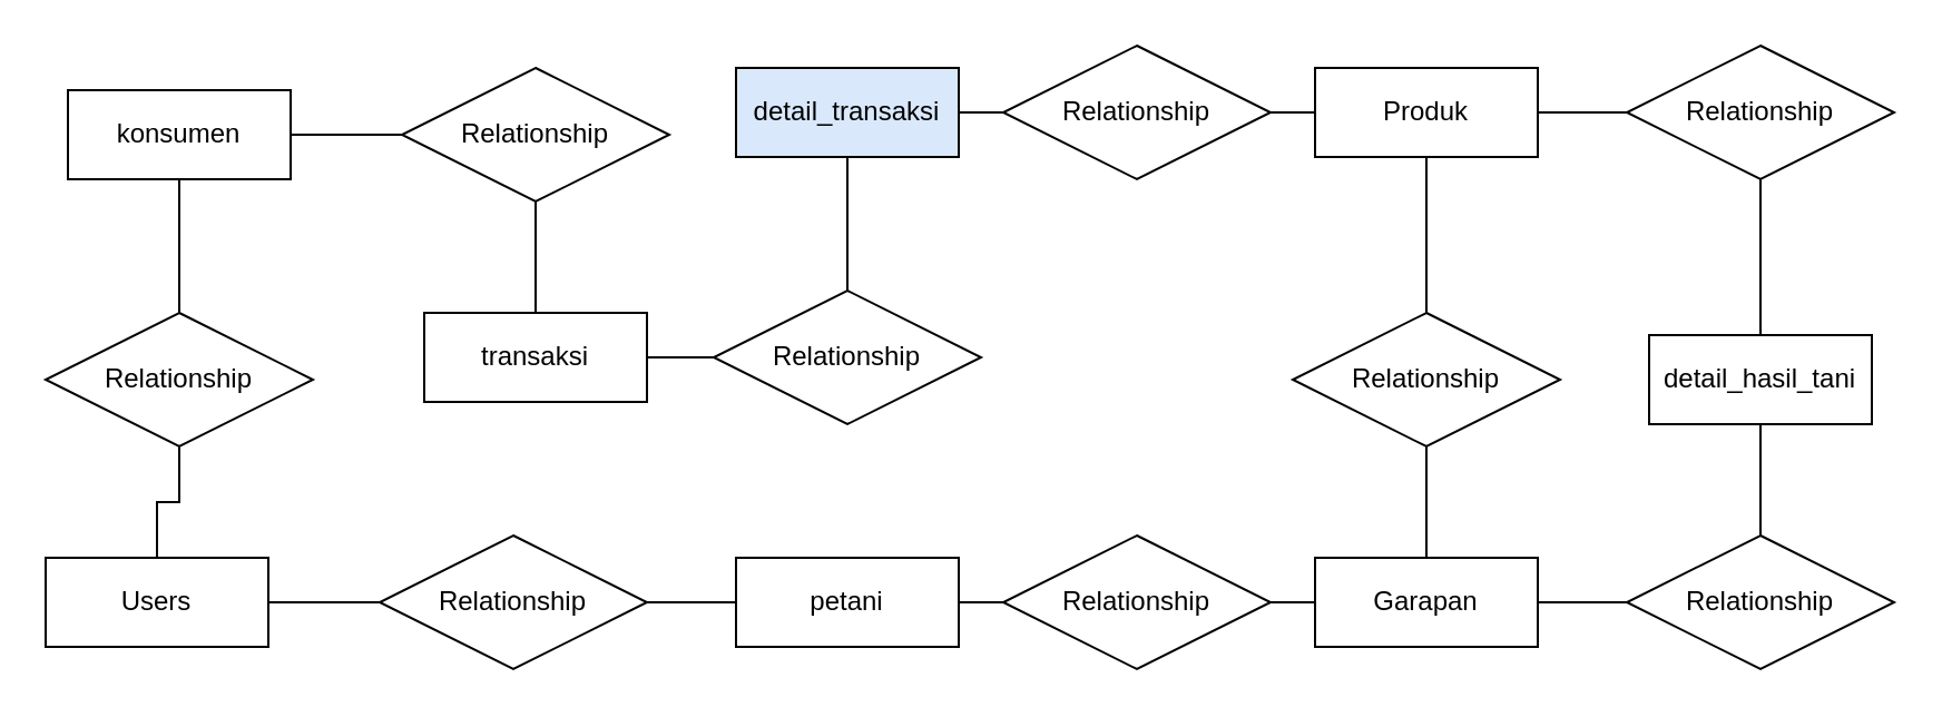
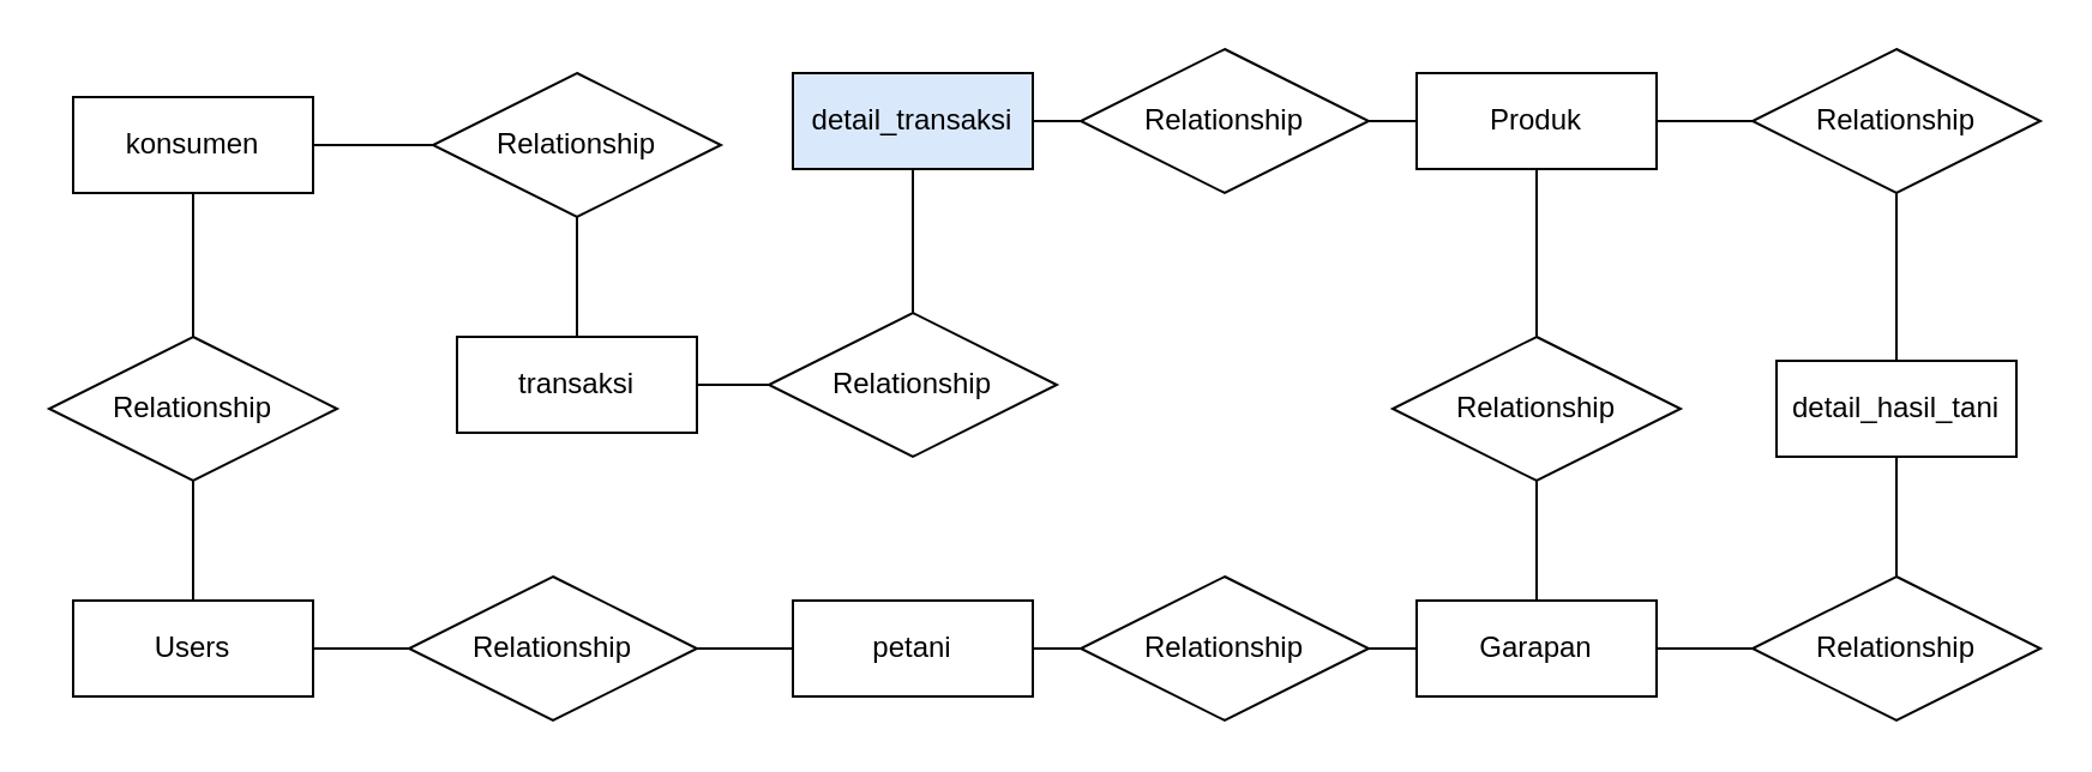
  <mxCell id="0" />
  <mxCell id="1" parent="0" />
  <mxCell id="2" style="edgeStyle=orthogonalEdgeStyle;rounded=0;orthogonalLoop=1;jettySize=auto;html=1;entryX=0;entryY=0.5;entryDx=0;entryDy=0;endArrow=none;endFill=0;" edge="1" parent="1" source="3" target="10"><mxGeometry relative="1" as="geometry" /></mxCell>
- <mxCell id="3" value="Users" style="whiteSpace=wrap;html=1;align=center;" vertex="1" parent="1"><mxGeometry x="20" y="250" width="100" height="40" as="geometry" /></mxCell>
+ <mxCell id="3" value="Users" style="whiteSpace=wrap;html=1;align=center;" vertex="1" parent="1"><mxGeometry x="30" y="250" width="100" height="40" as="geometry" /></mxCell>
  <mxCell id="4" style="edgeStyle=orthogonalEdgeStyle;rounded=0;orthogonalLoop=1;jettySize=auto;html=1;exitX=0.5;exitY=1;exitDx=0;exitDy=0;entryX=0.5;entryY=0;entryDx=0;entryDy=0;endArrow=none;endFill=0;" edge="1" parent="1" source="5" target="12"><mxGeometry relative="1" as="geometry" /></mxCell>
  <mxCell id="5" value="konsumen" style="whiteSpace=wrap;html=1;align=center;" vertex="1" parent="1"><mxGeometry x="30" y="40" width="100" height="40" as="geometry" /></mxCell>
  <mxCell id="6" style="edgeStyle=orthogonalEdgeStyle;rounded=0;orthogonalLoop=1;jettySize=auto;html=1;exitX=1;exitY=0.5;exitDx=0;exitDy=0;entryX=0;entryY=0.5;entryDx=0;entryDy=0;endArrow=none;endFill=0;" edge="1" parent="1" source="7" target="17"><mxGeometry relative="1" as="geometry" /></mxCell>
  <mxCell id="7" value="petani" style="whiteSpace=wrap;html=1;align=center;" vertex="1" parent="1"><mxGeometry x="330" y="250" width="100" height="40" as="geometry" /></mxCell>
  <mxCell id="8" style="edgeStyle=orthogonalEdgeStyle;rounded=0;orthogonalLoop=1;jettySize=auto;html=1;exitX=0.5;exitY=1;exitDx=0;exitDy=0;" edge="1" parent="1" source="5" target="5"><mxGeometry relative="1" as="geometry" /></mxCell>
  <mxCell id="9" style="edgeStyle=orthogonalEdgeStyle;rounded=0;orthogonalLoop=1;jettySize=auto;html=1;exitX=1;exitY=0.5;exitDx=0;exitDy=0;entryX=0;entryY=0.5;entryDx=0;entryDy=0;endArrow=none;endFill=0;" edge="1" parent="1" source="10" target="7"><mxGeometry relative="1" as="geometry" /></mxCell>
  <mxCell id="10" value="Relationship" style="shape=rhombus;perimeter=rhombusPerimeter;whiteSpace=wrap;html=1;align=center;" vertex="1" parent="1"><mxGeometry x="170" y="240" width="120" height="60" as="geometry" /></mxCell>
  <mxCell id="11" style="edgeStyle=orthogonalEdgeStyle;rounded=0;orthogonalLoop=1;jettySize=auto;html=1;exitX=0.5;exitY=1;exitDx=0;exitDy=0;entryX=0.5;entryY=0;entryDx=0;entryDy=0;endArrow=none;endFill=0;" edge="1" parent="1" source="12" target="3"><mxGeometry relative="1" as="geometry" /></mxCell>
  <mxCell id="12" value="Relationship" style="shape=rhombus;perimeter=rhombusPerimeter;whiteSpace=wrap;html=1;align=center;" vertex="1" parent="1"><mxGeometry x="20" y="140" width="120" height="60" as="geometry" /></mxCell>
  <mxCell id="13" style="edgeStyle=orthogonalEdgeStyle;rounded=0;orthogonalLoop=1;jettySize=auto;html=1;exitX=1;exitY=0.5;exitDx=0;exitDy=0;entryX=0;entryY=0.5;entryDx=0;entryDy=0;endArrow=none;endFill=0;" edge="1" parent="1" source="15" target="26"><mxGeometry relative="1" as="geometry" /></mxCell>
  <mxCell id="14" style="edgeStyle=orthogonalEdgeStyle;rounded=0;orthogonalLoop=1;jettySize=auto;html=1;exitX=0.5;exitY=0;exitDx=0;exitDy=0;entryX=0.5;entryY=1;entryDx=0;entryDy=0;endArrow=none;endFill=0;" edge="1" parent="1" source="15" target="28"><mxGeometry relative="1" as="geometry" /></mxCell>
  <mxCell id="15" value="Garapan" style="whiteSpace=wrap;html=1;align=center;" vertex="1" parent="1"><mxGeometry x="590" y="250" width="100" height="40" as="geometry" /></mxCell>
  <mxCell id="16" style="edgeStyle=orthogonalEdgeStyle;rounded=0;orthogonalLoop=1;jettySize=auto;html=1;exitX=1;exitY=0.5;exitDx=0;exitDy=0;entryX=0;entryY=0.5;entryDx=0;entryDy=0;endArrow=none;endFill=0;" edge="1" parent="1" source="17" target="15"><mxGeometry relative="1" as="geometry" /></mxCell>
  <mxCell id="17" value="Relationship" style="shape=rhombus;perimeter=rhombusPerimeter;whiteSpace=wrap;html=1;align=center;" vertex="1" parent="1"><mxGeometry x="450" y="240" width="120" height="60" as="geometry" /></mxCell>
  <mxCell id="18" value="Produk" style="whiteSpace=wrap;html=1;align=center;" vertex="1" parent="1"><mxGeometry x="590" y="30" width="100" height="40" as="geometry" /></mxCell>
  <mxCell id="19" style="edgeStyle=orthogonalEdgeStyle;rounded=0;orthogonalLoop=1;jettySize=auto;html=1;exitX=0.5;exitY=0;exitDx=0;exitDy=0;entryX=0.5;entryY=1;entryDx=0;entryDy=0;endArrow=none;endFill=0;" edge="1" parent="1" source="20" target="30"><mxGeometry relative="1" as="geometry" /></mxCell>
  <mxCell id="20" value="detail_hasil_tani" style="whiteSpace=wrap;html=1;align=center;" vertex="1" parent="1"><mxGeometry x="740" y="150" width="100" height="40" as="geometry" /></mxCell>
  <mxCell id="21" style="edgeStyle=orthogonalEdgeStyle;rounded=0;orthogonalLoop=1;jettySize=auto;html=1;exitX=1;exitY=0.5;exitDx=0;exitDy=0;entryX=0;entryY=0.5;entryDx=0;entryDy=0;endArrow=none;endFill=0;" edge="1" parent="1" source="22" target="37"><mxGeometry relative="1" as="geometry" /></mxCell>
  <mxCell id="22" value="detail_transaksi" style="whiteSpace=wrap;html=1;align=center;fillColor=#dae8fc;" vertex="1" parent="1"><mxGeometry x="330" y="30" width="100" height="40" as="geometry" /></mxCell>
  <mxCell id="23" style="edgeStyle=orthogonalEdgeStyle;rounded=0;orthogonalLoop=1;jettySize=auto;html=1;exitX=1;exitY=0.5;exitDx=0;exitDy=0;endArrow=none;endFill=0;" edge="1" parent="1" source="24" target="35"><mxGeometry relative="1" as="geometry" /></mxCell>
  <mxCell id="24" value="transaksi" style="whiteSpace=wrap;html=1;align=center;" vertex="1" parent="1"><mxGeometry x="190" y="140" width="100" height="40" as="geometry" /></mxCell>
  <mxCell id="25" style="edgeStyle=orthogonalEdgeStyle;rounded=0;orthogonalLoop=1;jettySize=auto;html=1;exitX=0.5;exitY=0;exitDx=0;exitDy=0;entryX=0.5;entryY=1;entryDx=0;entryDy=0;endArrow=none;endFill=0;" edge="1" parent="1" source="26" target="20"><mxGeometry relative="1" as="geometry" /></mxCell>
  <mxCell id="26" value="Relationship" style="shape=rhombus;perimeter=rhombusPerimeter;whiteSpace=wrap;html=1;align=center;" vertex="1" parent="1"><mxGeometry x="730" y="240" width="120" height="60" as="geometry" /></mxCell>
  <mxCell id="27" style="edgeStyle=orthogonalEdgeStyle;rounded=0;orthogonalLoop=1;jettySize=auto;html=1;exitX=0.5;exitY=0;exitDx=0;exitDy=0;entryX=0.5;entryY=1;entryDx=0;entryDy=0;endArrow=none;endFill=0;" edge="1" parent="1" source="28" target="18"><mxGeometry relative="1" as="geometry" /></mxCell>
  <mxCell id="28" value="Relationship" style="shape=rhombus;perimeter=rhombusPerimeter;whiteSpace=wrap;html=1;align=center;" vertex="1" parent="1"><mxGeometry x="580" y="140" width="120" height="60" as="geometry" /></mxCell>
  <mxCell id="29" style="edgeStyle=orthogonalEdgeStyle;rounded=0;orthogonalLoop=1;jettySize=auto;html=1;exitX=0;exitY=0.5;exitDx=0;exitDy=0;entryX=1;entryY=0.5;entryDx=0;entryDy=0;endArrow=none;endFill=0;" edge="1" parent="1" source="30" target="18"><mxGeometry relative="1" as="geometry" /></mxCell>
  <mxCell id="30" value="Relationship" style="shape=rhombus;perimeter=rhombusPerimeter;whiteSpace=wrap;html=1;align=center;" vertex="1" parent="1"><mxGeometry x="730" y="20" width="120" height="60" as="geometry" /></mxCell>
  <mxCell id="31" style="edgeStyle=orthogonalEdgeStyle;rounded=0;orthogonalLoop=1;jettySize=auto;html=1;exitX=0.5;exitY=1;exitDx=0;exitDy=0;entryX=0.5;entryY=0;entryDx=0;entryDy=0;endArrow=none;endFill=0;" edge="1" parent="1" source="33" target="24"><mxGeometry relative="1" as="geometry" /></mxCell>
  <mxCell id="32" style="edgeStyle=orthogonalEdgeStyle;rounded=0;orthogonalLoop=1;jettySize=auto;html=1;exitX=0;exitY=0.5;exitDx=0;exitDy=0;entryX=1;entryY=0.5;entryDx=0;entryDy=0;endArrow=none;endFill=0;" edge="1" parent="1" source="33" target="5"><mxGeometry relative="1" as="geometry" /></mxCell>
  <mxCell id="33" value="Relationship" style="shape=rhombus;perimeter=rhombusPerimeter;whiteSpace=wrap;html=1;align=center;" vertex="1" parent="1"><mxGeometry x="180" y="30" width="120" height="60" as="geometry" /></mxCell>
  <mxCell id="34" style="edgeStyle=orthogonalEdgeStyle;rounded=0;orthogonalLoop=1;jettySize=auto;html=1;exitX=0.5;exitY=0;exitDx=0;exitDy=0;entryX=0.5;entryY=1;entryDx=0;entryDy=0;endArrow=none;endFill=0;" edge="1" parent="1" source="35" target="22"><mxGeometry relative="1" as="geometry" /></mxCell>
  <mxCell id="35" value="Relationship" style="shape=rhombus;perimeter=rhombusPerimeter;whiteSpace=wrap;html=1;align=center;" vertex="1" parent="1"><mxGeometry x="320" y="130" width="120" height="60" as="geometry" /></mxCell>
  <mxCell id="36" style="edgeStyle=orthogonalEdgeStyle;rounded=0;orthogonalLoop=1;jettySize=auto;html=1;exitX=1;exitY=0.5;exitDx=0;exitDy=0;entryX=0;entryY=0.5;entryDx=0;entryDy=0;endArrow=none;endFill=0;" edge="1" parent="1" source="37" target="18"><mxGeometry relative="1" as="geometry" /></mxCell>
  <mxCell id="37" value="Relationship" style="shape=rhombus;perimeter=rhombusPerimeter;whiteSpace=wrap;html=1;align=center;" vertex="1" parent="1"><mxGeometry x="450" y="20" width="120" height="60" as="geometry" /></mxCell>
